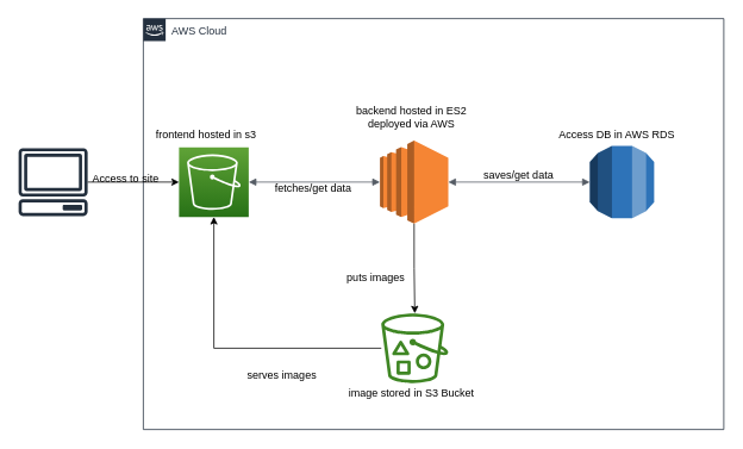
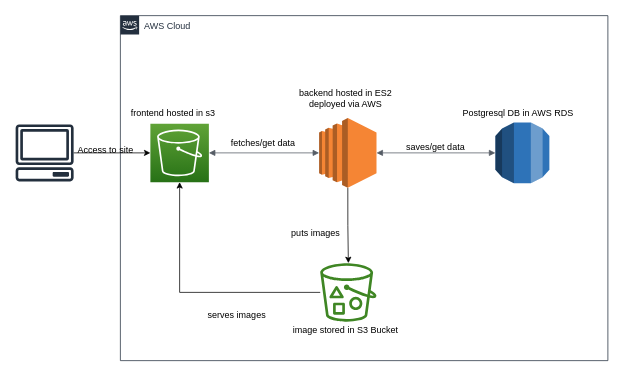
  <mxCell id="0" />
  <mxCell id="1" parent="0" />
  <mxCell id="2" style="edgeStyle=orthogonalEdgeStyle;rounded=0;orthogonalLoop=1;jettySize=auto;html=1;" edge="1" parent="1" source="3" target="9"><mxGeometry relative="1" as="geometry" /></mxCell>
  <mxCell id="3" value="" style="sketch=0;outlineConnect=0;fontColor=#232F3E;gradientColor=none;fillColor=#232F3D;strokeColor=none;dashed=0;verticalLabelPosition=bottom;verticalAlign=top;align=center;html=1;fontSize=12;fontStyle=0;aspect=fixed;pointerEvents=1;shape=mxgraph.aws4.client;" vertex="1" parent="1"><mxGeometry x="20" y="165" width="78" height="76" as="geometry" /></mxCell>
  <mxCell id="4" value="AWS Cloud" style="points=[[0,0],[0.25,0],[0.5,0],[0.75,0],[1,0],[1,0.25],[1,0.5],[1,0.75],[1,1],[0.75,1],[0.5,1],[0.25,1],[0,1],[0,0.75],[0,0.5],[0,0.25]];outlineConnect=0;gradientColor=none;html=1;whiteSpace=wrap;fontSize=12;fontStyle=0;container=1;pointerEvents=0;collapsible=0;recursiveResize=0;shape=mxgraph.aws4.group;grIcon=mxgraph.aws4.group_aws_cloud_alt;strokeColor=#232F3E;fillColor=none;verticalAlign=top;align=left;spacingLeft=30;fontColor=#232F3E;dashed=0;" vertex="1" parent="1"><mxGeometry x="160" y="20" width="650" height="460" as="geometry" /></mxCell>
  <mxCell id="5" style="edgeStyle=orthogonalEdgeStyle;rounded=0;orthogonalLoop=1;jettySize=auto;html=1;exitX=0.5;exitY=1;exitDx=0;exitDy=0;exitPerimeter=0;" edge="1" parent="4" source="6" target="8"><mxGeometry relative="1" as="geometry" /></mxCell>
  <mxCell id="6" value="" style="outlineConnect=0;dashed=0;verticalLabelPosition=bottom;verticalAlign=top;align=center;html=1;shape=mxgraph.aws3.ec2;fillColor=#F58534;gradientColor=none;" vertex="1" parent="4"><mxGeometry x="265" y="136.5" width="76.5" height="93" as="geometry" /></mxCell>
  <mxCell id="7" style="edgeStyle=orthogonalEdgeStyle;rounded=0;orthogonalLoop=1;jettySize=auto;html=1;" edge="1" parent="4" source="8" target="9"><mxGeometry relative="1" as="geometry" /></mxCell>
  <mxCell id="8" value="" style="sketch=0;outlineConnect=0;fontColor=#232F3E;gradientColor=none;fillColor=#3F8624;strokeColor=none;dashed=0;verticalLabelPosition=bottom;verticalAlign=top;align=center;html=1;fontSize=12;fontStyle=0;aspect=fixed;pointerEvents=1;shape=mxgraph.aws4.bucket_with_objects;" vertex="1" parent="4"><mxGeometry x="266.5" y="330" width="75" height="78" as="geometry" /></mxCell>
  <mxCell id="9" value="" style="sketch=0;points=[[0,0,0],[0.25,0,0],[0.5,0,0],[0.75,0,0],[1,0,0],[0,1,0],[0.25,1,0],[0.5,1,0],[0.75,1,0],[1,1,0],[0,0.25,0],[0,0.5,0],[0,0.75,0],[1,0.25,0],[1,0.5,0],[1,0.75,0]];outlineConnect=0;fontColor=#232F3E;gradientColor=#60A337;gradientDirection=north;fillColor=#277116;strokeColor=#ffffff;dashed=0;verticalLabelPosition=bottom;verticalAlign=top;align=center;html=1;fontSize=12;fontStyle=0;aspect=fixed;shape=mxgraph.aws4.resourceIcon;resIcon=mxgraph.aws4.s3;" vertex="1" parent="4"><mxGeometry x="40" y="144" width="78" height="78" as="geometry" /></mxCell>
  <mxCell id="10" value="" style="outlineConnect=0;dashed=0;verticalLabelPosition=bottom;verticalAlign=top;align=center;html=1;shape=mxgraph.aws3.rds;fillColor=#2E73B8;gradientColor=none;" vertex="1" parent="4"><mxGeometry x="500" y="142.5" width="72" height="81" as="geometry" /></mxCell>
  <mxCell id="11" value="" style="edgeStyle=orthogonalEdgeStyle;html=1;endArrow=block;elbow=vertical;startArrow=block;startFill=1;endFill=1;strokeColor=#545B64;rounded=0;exitX=1;exitY=0.5;exitDx=0;exitDy=0;exitPerimeter=0;entryX=0;entryY=0.5;entryDx=0;entryDy=0;entryPerimeter=0;" edge="1" parent="4" source="9" target="6"><mxGeometry width="100" relative="1" as="geometry"><mxPoint x="140" y="180" as="sourcePoint" /><mxPoint x="240" y="180" as="targetPoint" /></mxGeometry></mxCell>
  <mxCell id="12" value="" style="edgeStyle=orthogonalEdgeStyle;html=1;endArrow=block;elbow=vertical;startArrow=block;startFill=1;endFill=1;strokeColor=#545B64;rounded=0;exitX=1;exitY=0.5;exitDx=0;exitDy=0;exitPerimeter=0;entryX=0;entryY=0.5;entryDx=0;entryDy=0;entryPerimeter=0;" edge="1" parent="4" source="6" target="10"><mxGeometry width="100" relative="1" as="geometry"><mxPoint x="370" y="180" as="sourcePoint" /><mxPoint x="470" y="180" as="targetPoint" /></mxGeometry></mxCell>
  <mxCell id="13" value="Access to site" style="text;html=1;align=center;verticalAlign=middle;resizable=0;points=[];autosize=1;strokeColor=none;fillColor=none;" vertex="1" parent="1"><mxGeometry x="90" y="185" width="100" height="30" as="geometry" /></mxCell>
- <mxCell id="14" value="fetches/get data" style="text;html=1;align=center;verticalAlign=middle;resizable=0;points=[];autosize=1;strokeColor=none;fillColor=none;" vertex="1" parent="1"><mxGeometry x="295" y="195" width="110" height="30" as="geometry" /></mxCell>
+ <mxCell id="14" value="fetches/get data" style="text;html=1;align=center;verticalAlign=middle;resizable=0;points=[];autosize=1;strokeColor=none;fillColor=none;" vertex="1" parent="1"><mxGeometry x="295" y="175" width="110" height="30" as="geometry" /></mxCell>
  <mxCell id="15" value="saves/get data" style="text;html=1;align=center;verticalAlign=middle;resizable=0;points=[];autosize=1;strokeColor=none;fillColor=none;" vertex="1" parent="1"><mxGeometry x="530" y="180" width="100" height="30" as="geometry" /></mxCell>
  <mxCell id="16" value="serves images" style="text;html=1;align=center;verticalAlign=middle;resizable=0;points=[];autosize=1;strokeColor=none;fillColor=none;" vertex="1" parent="1"><mxGeometry x="265" y="405" width="100" height="30" as="geometry" /></mxCell>
  <mxCell id="17" value="puts images" style="text;html=1;align=center;verticalAlign=middle;resizable=0;points=[];autosize=1;strokeColor=none;fillColor=none;" vertex="1" parent="1"><mxGeometry x="375" y="295" width="90" height="30" as="geometry" /></mxCell>
  <mxCell id="18" value="frontend hosted in s3" style="text;html=1;align=center;verticalAlign=middle;resizable=0;points=[];autosize=1;strokeColor=none;fillColor=none;" vertex="1" parent="1"><mxGeometry x="160" y="135" width="140" height="30" as="geometry" /></mxCell>
  <mxCell id="19" value="backend hosted in ES2&lt;br&gt;deployed via AWS" style="text;html=1;align=center;verticalAlign=middle;resizable=0;points=[];autosize=1;strokeColor=none;fillColor=none;" vertex="1" parent="1"><mxGeometry x="385" y="110" width="150" height="40" as="geometry" /></mxCell>
- <mxCell id="20" value="Access DB in AWS RDS" style="text;html=1;align=center;verticalAlign=middle;resizable=0;points=[];autosize=1;strokeColor=none;fillColor=none;" vertex="1" parent="1"><mxGeometry x="605" y="135" width="170" height="30" as="geometry" /></mxCell>
+ <mxCell id="20" value="Postgresql DB in AWS RDS" style="text;html=1;align=center;verticalAlign=middle;resizable=0;points=[];autosize=1;strokeColor=none;fillColor=none;" vertex="1" parent="1"><mxGeometry x="605" y="135" width="170" height="30" as="geometry" /></mxCell>
  <mxCell id="21" value="image stored in S3 Bucket" style="text;html=1;align=center;verticalAlign=middle;resizable=0;points=[];autosize=1;strokeColor=none;fillColor=none;" vertex="1" parent="1"><mxGeometry x="380" y="425" width="160" height="30" as="geometry" /></mxCell>
